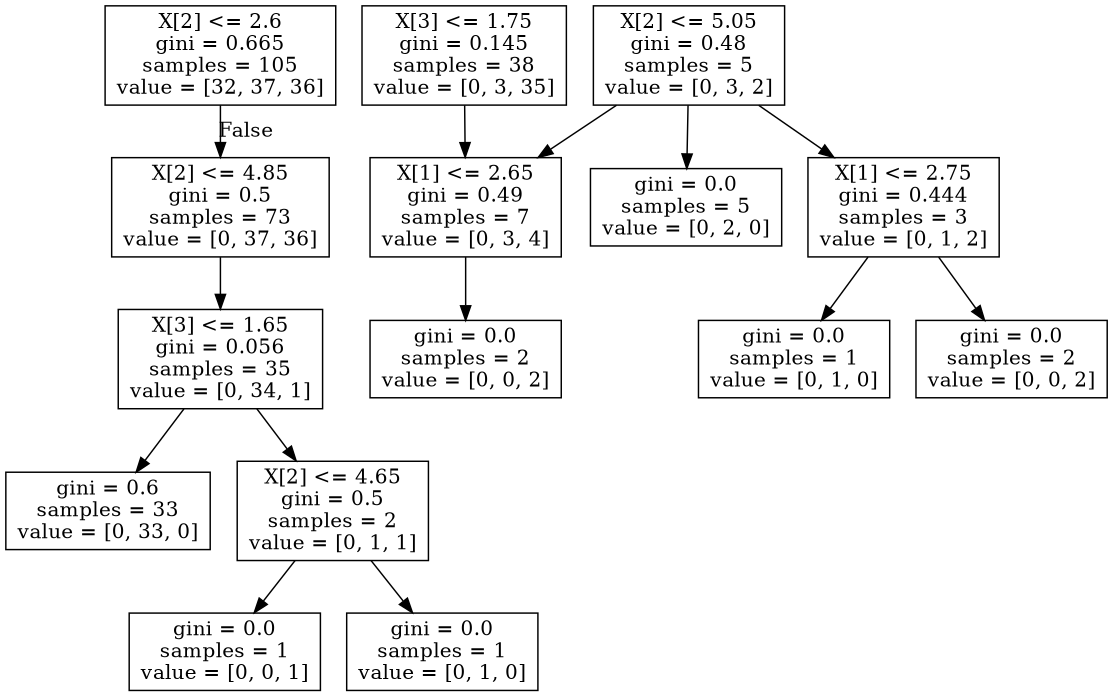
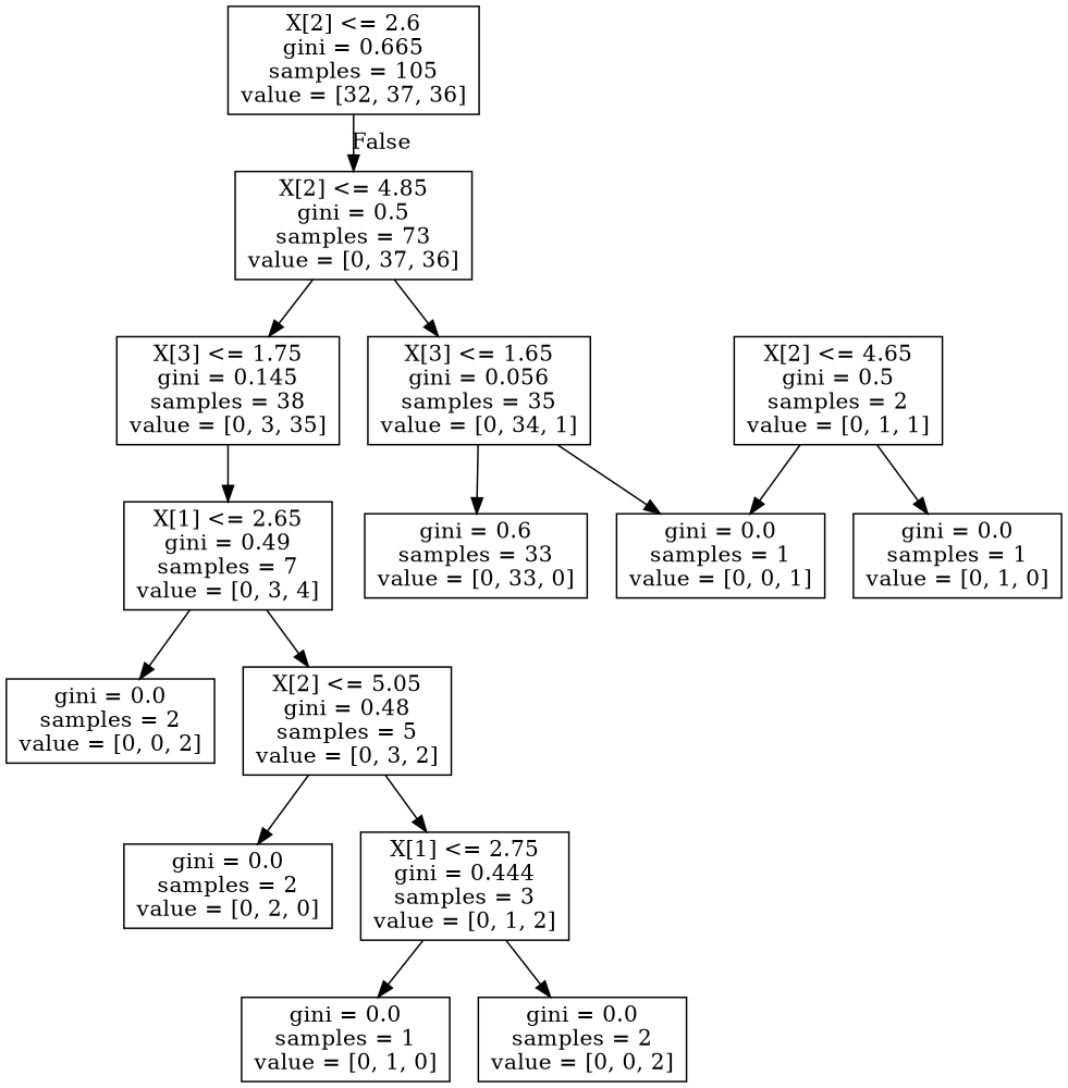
  digraph {
    node [shape=box]
    n1 [label="X[2] <= 2.6\ngini = 0.665\nsamples = 105\nvalue = [32, 37, 36]"]
    n2 [label="X[2] <= 4.85\ngini = 0.5\nsamples = 73\nvalue = [0, 37, 36]"]
    n3 [label="X[3] <= 1.65\ngini = 0.056\nsamples = 35\nvalue = [0, 34, 1]"]
    n4 [label="X[3] <= 1.75\ngini = 0.145\nsamples = 38\nvalue = [0, 3, 35]"]
    n5 [label="gini = 0.6\nsamples = 33\nvalue = [0, 33, 0]"]
    n6 [label="X[2] <= 4.65\ngini = 0.5\nsamples = 2\nvalue = [0, 1, 1]"]
    n7 [label="X[1] <= 2.65\ngini = 0.49\nsamples = 7\nvalue = [0, 3, 4]"]
    n8 [label="gini = 0.0\nsamples = 1\nvalue = [0, 0, 1]"]
    n9 [label="gini = 0.0\nsamples = 1\nvalue = [0, 1, 0]"]
    n10 [label="gini = 0.0\nsamples = 2\nvalue = [0, 0, 2]"]
    n11 [label="X[2] <= 5.05\ngini = 0.48\nsamples = 5\nvalue = [0, 3, 2]"]
-   n12 [label="gini = 0.0\nsamples = 5\nvalue = [0, 2, 0]"]
+   n12 [label="gini = 0.0\nsamples = 2\nvalue = [0, 2, 0]"]
    n13 [label="X[1] <= 2.75\ngini = 0.444\nsamples = 3\nvalue = [0, 1, 2]"]
    n14 [label="gini = 0.0\nsamples = 1\nvalue = [0, 1, 0]"]
    n15 [label="gini = 0.0\nsamples = 2\nvalue = [0, 0, 2]"]
    n1 -> n2 [headlabel=False labelangle=-45 labeldistance=2.5]
    n2 -> n3
+   n2 -> n4
    n3 -> n5
-   n3 -> n6
+   n3 -> n8
    n4 -> n7
    n6 -> n8
    n6 -> n9
    n7 -> n10
-   n11 -> n7
+   n7 -> n11
    n11 -> n12
    n11 -> n13
    n13 -> n14
    n13 -> n15
  }
